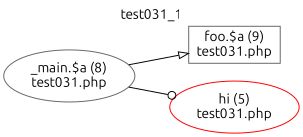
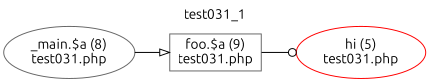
  digraph {
    fontname=Ubuntu
    label=test031_1
    labelloc=t
    rankdir=LR
    node [color=gray40 fontname=Ubuntu shape=ellipse]
    edge [fontname=Ubuntu]
    n1 [label="foo.$a (9)\ntest031.php" shape=box]
    n2 [label="_main.$a (8)\ntest031.php"]
    n3 [color=red label="hi (5)\ntest031.php"]
    n2 -> n1 [arrowhead=onormal]
-   n2 -> n3 [arrowhead=odot]
+   n1 -> n3 [arrowhead=odot]
  }
